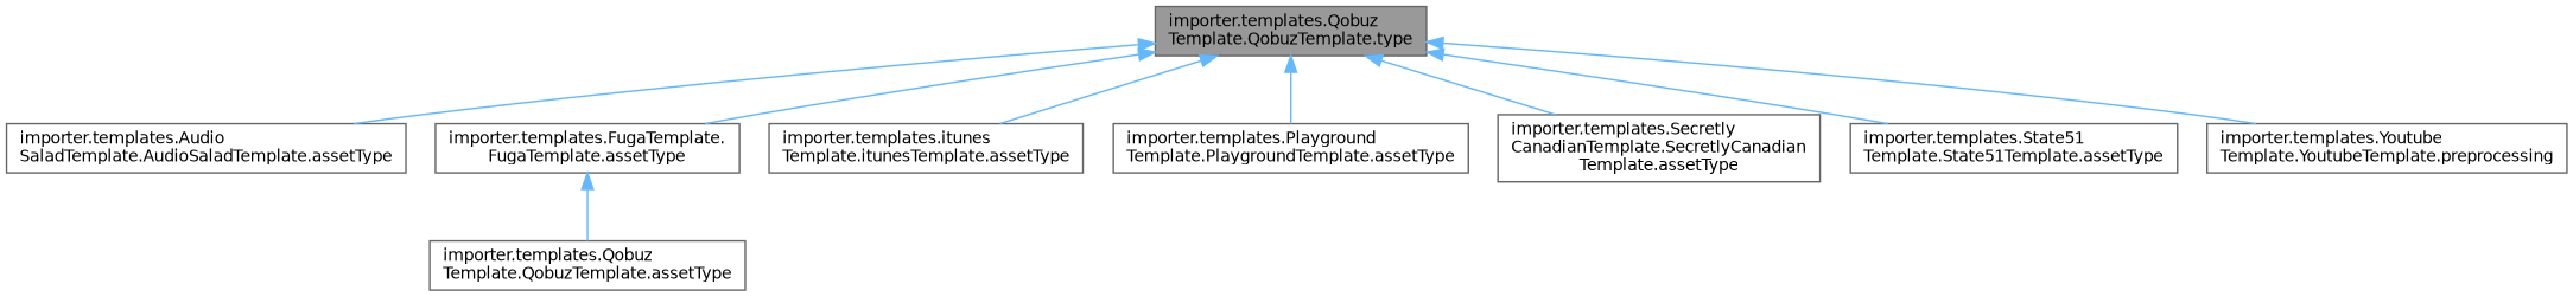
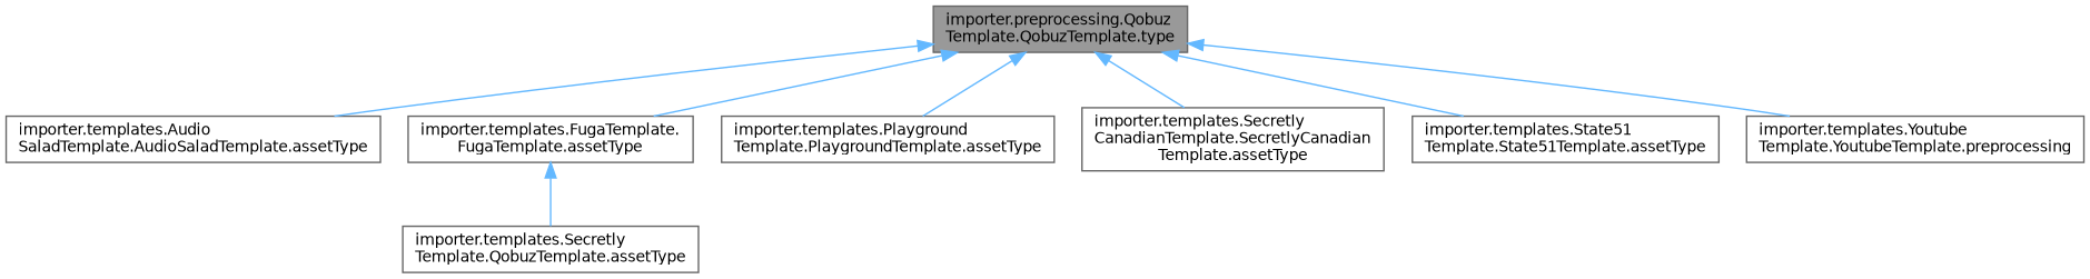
  digraph {
    rankdir=TB
    node [color=grey40 fillcolor=white fontname=Helvetica fontsize=10 shape=box style=filled]
    edge [color=steelblue1 dir=back fontname=Helvetica fontsize=10 labelfontname=Helvetica labelfontsize=10 style=solid]
-   n1 [color=gray40 fillcolor=grey60 fontcolor=black height=0.2 label="importer.templates.Qobuz\lTemplate.QobuzTemplate.type" width=0.4]
+   n1 [color=gray40 fillcolor=grey60 fontcolor=black height=0.2 label="importer.preprocessing.Qobuz\lTemplate.QobuzTemplate.type" width=0.4]
    n2 [height=0.2 label="importer.templates.Audio\lSaladTemplate.AudioSaladTemplate.assetType" width=0.4]
    n3 [height=0.2 label="importer.templates.FugaTemplate.\lFugaTemplate.assetType" width=0.4]
-   n4 [height=0.2 label="importer.templates.itunes\lTemplate.itunesTemplate.assetType" width=0.4]
    n5 [height=0.2 label="importer.templates.Playground\lTemplate.PlaygroundTemplate.assetType" width=0.4]
    n6 [height=0.2 label="importer.templates.Secretly\lCanadianTemplate.SecretlyCanadian\lTemplate.assetType" width=0.4]
    n7 [height=0.2 label="importer.templates.State51\lTemplate.State51Template.assetType" width=0.4]
    n8 [height=0.2 label="importer.templates.Youtube\lTemplate.YoutubeTemplate.preprocessing" width=0.4]
-   n9 [height=0.2 label="importer.templates.Qobuz\lTemplate.QobuzTemplate.assetType" width=0.4]
+   n9 [height=0.2 label="importer.templates.Secretly\lTemplate.QobuzTemplate.assetType" width=0.4]
    n1 -> n2
    n1 -> n3
-   n1 -> n4
    n1 -> n5
    n1 -> n6
    n1 -> n7
    n1 -> n8
    n3 -> n9
  }
